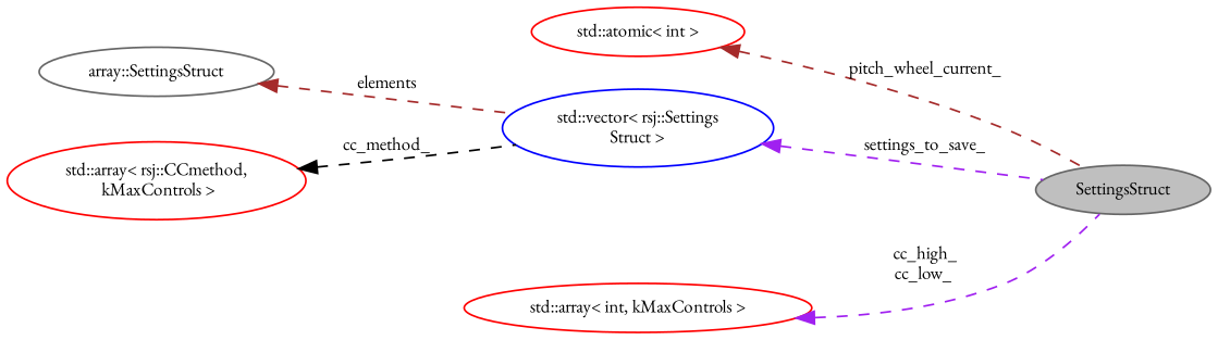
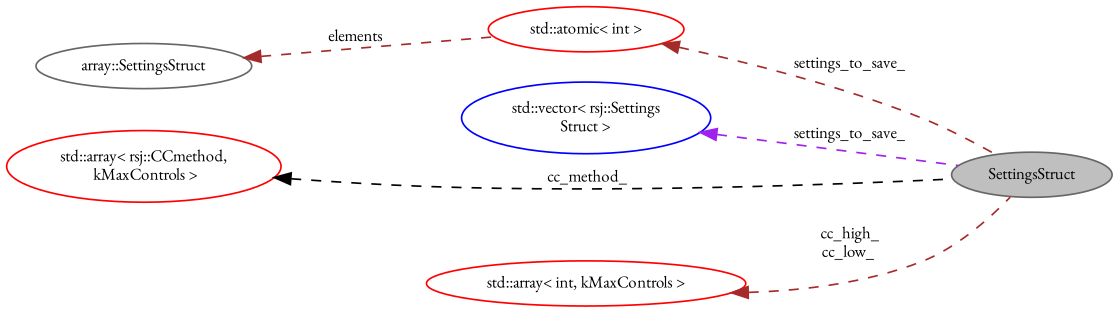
  digraph {
    fontname="EB Garamond"
    rankdir=LR
    node [color=red fillcolor=white fontname="EB Garamond" fontsize=10 shape=ellipse style=filled]
    edge [color=brown dir=back fontname="EB Garamond" fontsize=10 labelfontname=Helvetica labelfontsize=10 style=dashed]
    n1 [color=gray40 fillcolor=grey75 fontcolor=black height=0.2 label=SettingsStruct width=0.4]
    n2 [height=0.2 label="std::atomic\< int \>" width=0.4]
    n3 [color=blue height=0.2 label="std::vector\< rsj::Settings\lStruct \>" width=0.4]
    n4 [color=gray40 height=0.2 label="array::SettingsStruct" width=0.4]
    n5 [height=0.2 label="std::array\< int, kMaxControls \>" width=0.4]
    n6 [height=0.2 label="std::array\< rsj::CCmethod,\l kMaxControls \>" width=0.4]
-   n2 -> n1 [label=" pitch_wheel_current_"]
+   n2 -> n1 [label=" settings_to_save_"]
    n3 -> n1 [color=purple label=" settings_to_save_"]
-   n4 -> n3 [label=" elements"]
-   n5 -> n1 [color=purple label=" cc_high_\ncc_low_"]
-   n6 -> n3 [color=black label=" cc_method_"]
+   n4 -> n2 [label=" elements"]
+   n5 -> n1 [label=" cc_high_\ncc_low_"]
+   n6 -> n1 [color=black label=" cc_method_"]
  }
